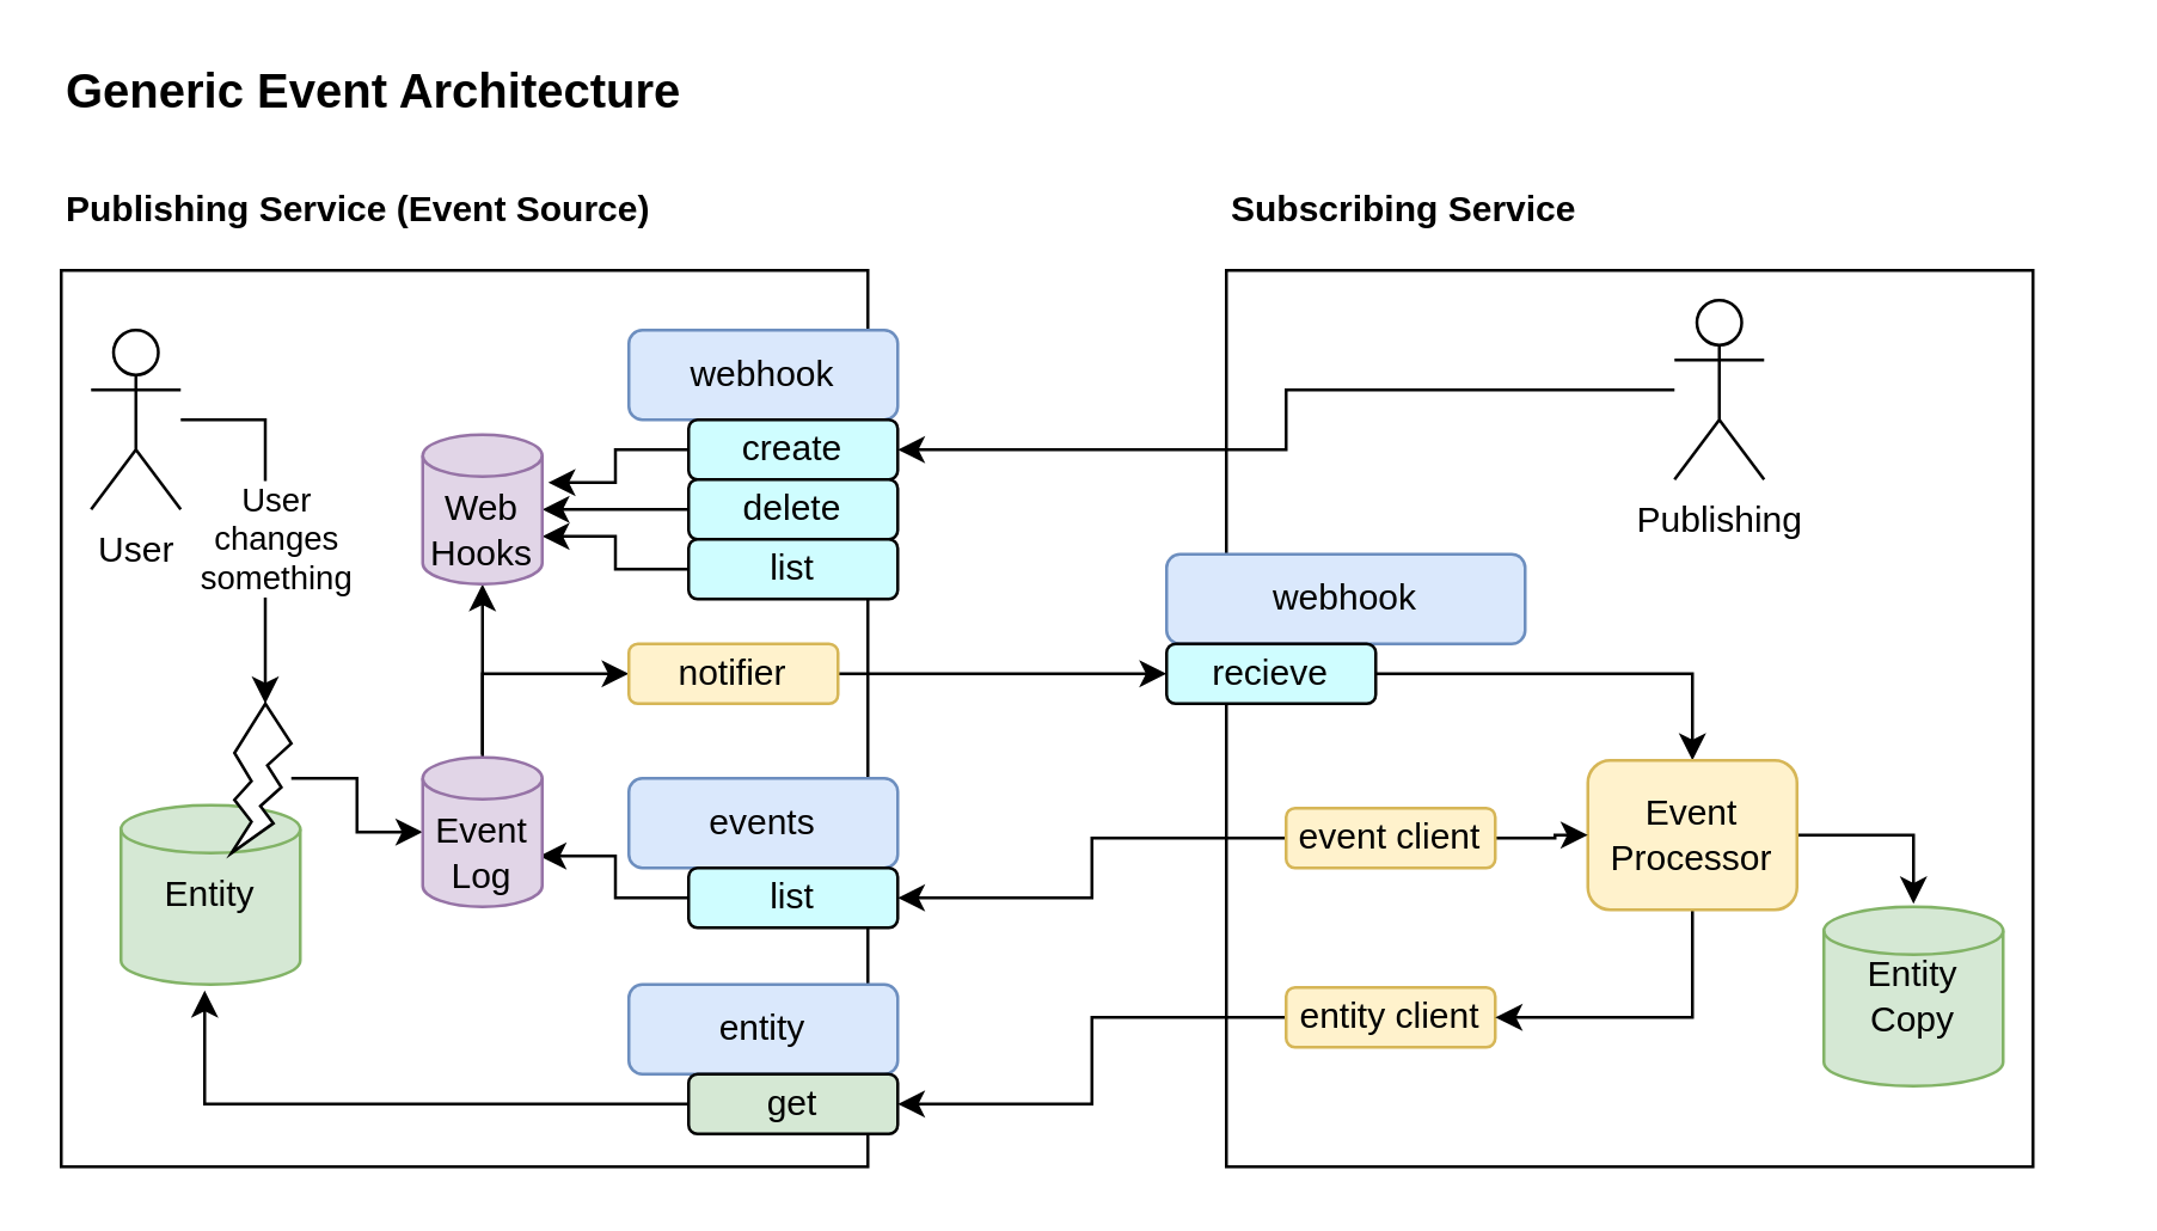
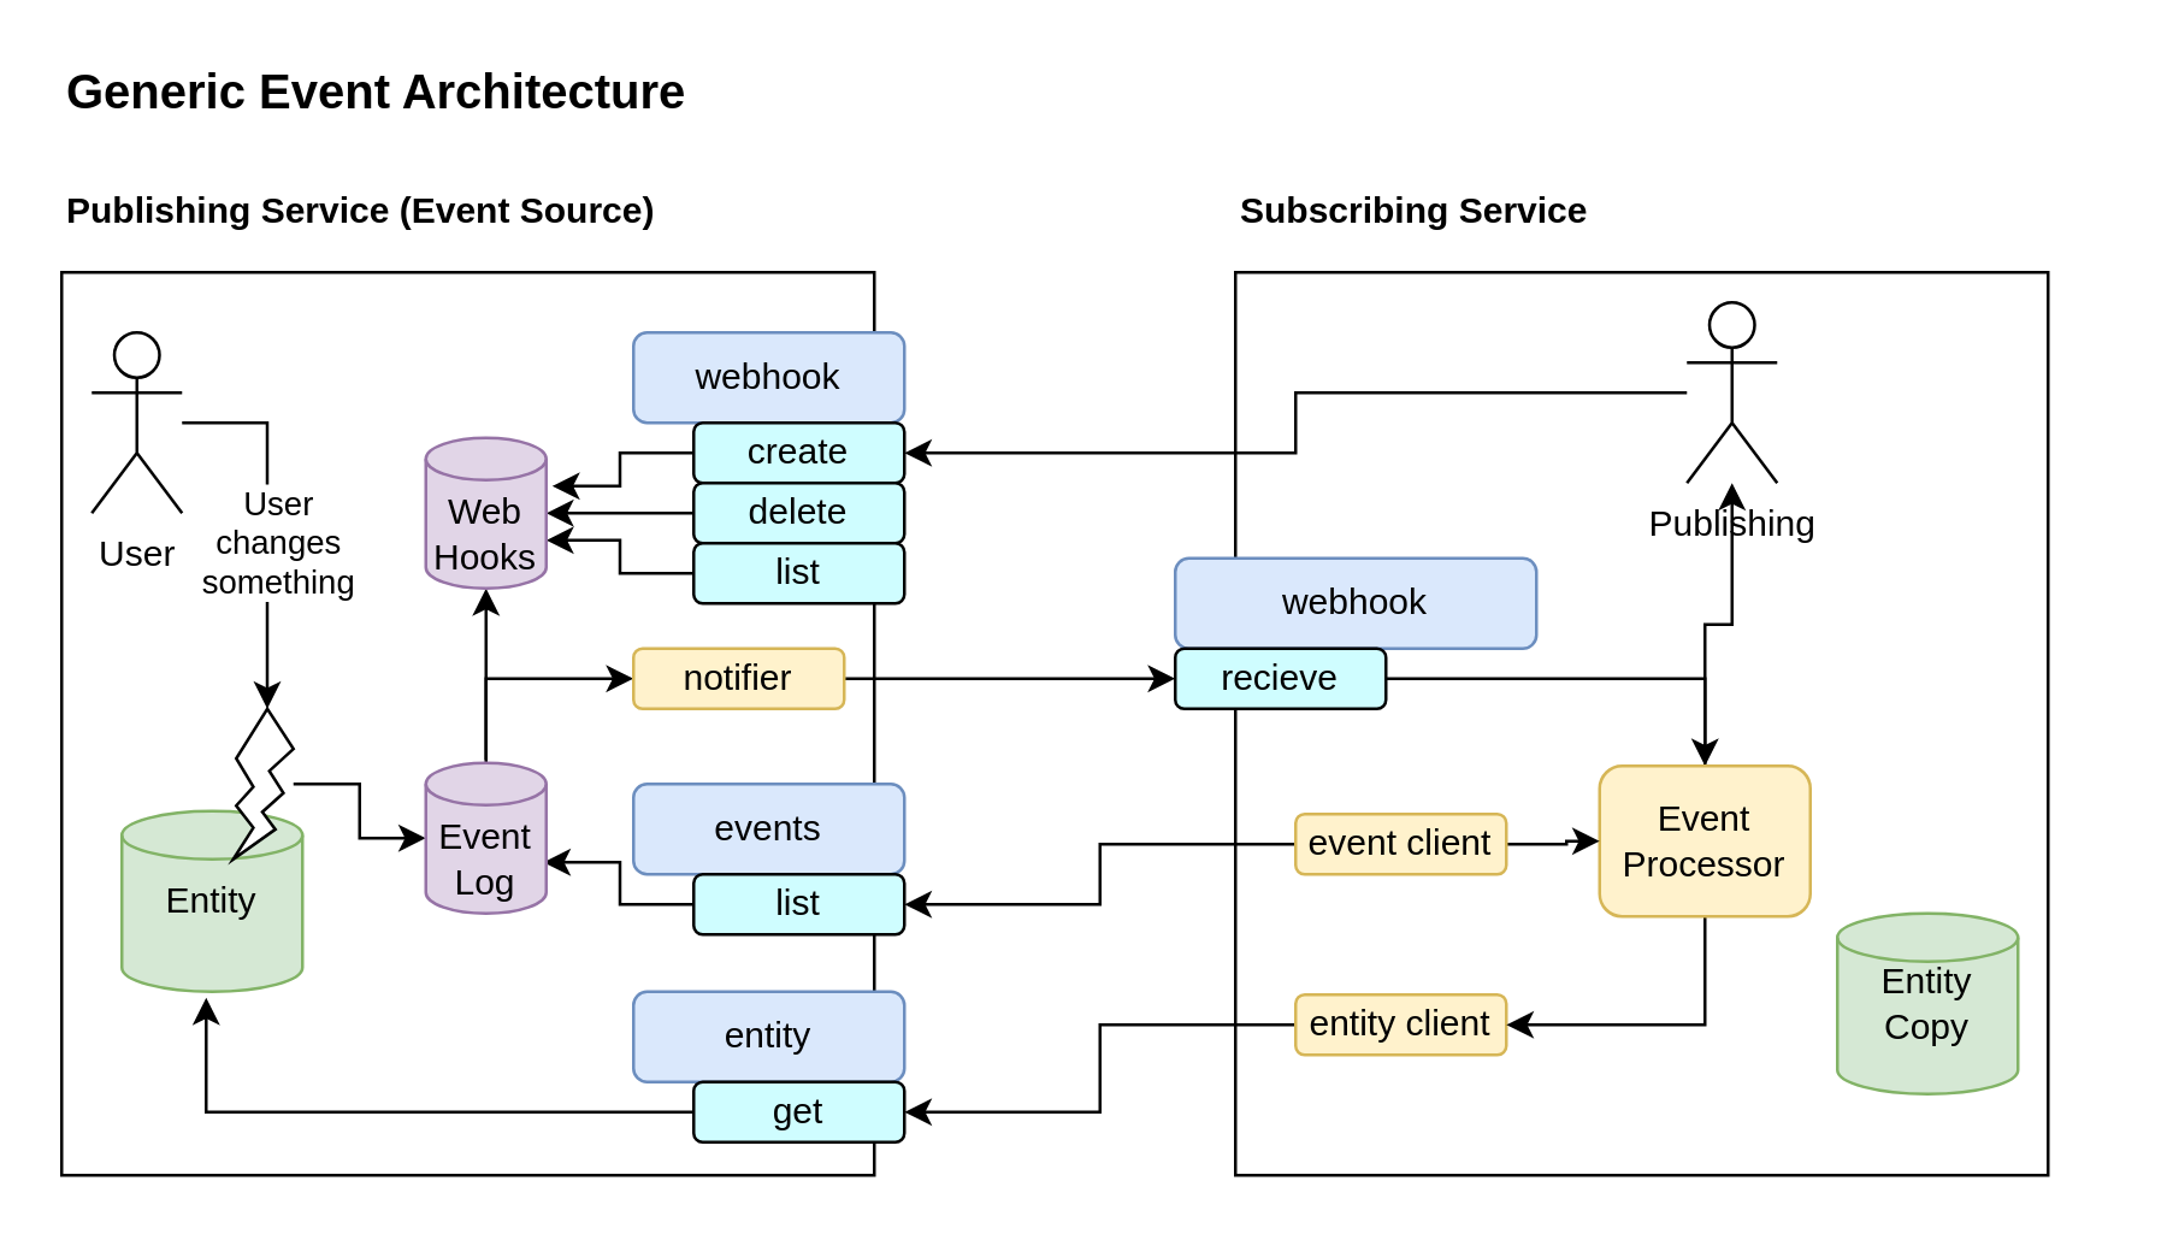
  <mxCell id="0" />
  <mxCell id="1" parent="0" />
  <mxCell id="2" value="" style="rounded=0;whiteSpace=wrap;html=1;" vertex="1" parent="1"><mxGeometry x="410" y="90" width="270" height="300" as="geometry" /></mxCell>
  <mxCell id="3" value="" style="rounded=0;whiteSpace=wrap;html=1;" vertex="1" parent="1"><mxGeometry x="20" y="90" width="270" height="300" as="geometry" /></mxCell>
  <mxCell id="4" value="Generic Event Architecture" style="text;html=1;strokeColor=none;fillColor=none;align=left;verticalAlign=middle;whiteSpace=wrap;rounded=0;fontSize=16;fontStyle=1" vertex="1" parent="1"><mxGeometry x="20" y="20" width="290" height="20" as="geometry" /></mxCell>
  <mxCell id="5" value="Publishing Service (Event Source)" style="text;html=1;strokeColor=none;fillColor=none;align=left;verticalAlign=middle;whiteSpace=wrap;rounded=0;fontStyle=1" vertex="1" parent="1"><mxGeometry x="20" y="60" width="290" height="20" as="geometry" /></mxCell>
  <mxCell id="6" value="webhook" style="rounded=1;whiteSpace=wrap;html=1;fillColor=#dae8fc;strokeColor=#6c8ebf;" vertex="1" parent="1"><mxGeometry x="210" y="110" width="90" height="30" as="geometry" /></mxCell>
  <mxCell id="7" value="events" style="rounded=1;whiteSpace=wrap;html=1;fillColor=#dae8fc;strokeColor=#6c8ebf;" vertex="1" parent="1"><mxGeometry x="210" y="260" width="90" height="30" as="geometry" /></mxCell>
  <mxCell id="8" style="edgeStyle=orthogonalEdgeStyle;rounded=0;orthogonalLoop=1;jettySize=auto;html=1;entryX=0.467;entryY=1.033;entryDx=0;entryDy=0;entryPerimeter=0;" edge="1" parent="1" source="18" target="33"><mxGeometry relative="1" as="geometry"><mxPoint x="72" y="325" as="targetPoint" /></mxGeometry></mxCell>
  <mxCell id="9" value="entity" style="rounded=1;whiteSpace=wrap;html=1;fillColor=#dae8fc;strokeColor=#6c8ebf;" vertex="1" parent="1"><mxGeometry x="210" y="329" width="90" height="30" as="geometry" /></mxCell>
  <mxCell id="10" style="edgeStyle=orthogonalEdgeStyle;rounded=0;orthogonalLoop=1;jettySize=auto;html=1;entryX=1.05;entryY=0.32;entryDx=0;entryDy=0;entryPerimeter=0;" edge="1" parent="1" source="11" target="30"><mxGeometry relative="1" as="geometry" /></mxCell>
  <mxCell id="11" value="create" style="rounded=1;whiteSpace=wrap;html=1;fillColor=#CFFDFF;" vertex="1" parent="1"><mxGeometry x="230" y="140" width="70" height="20" as="geometry" /></mxCell>
  <mxCell id="12" style="edgeStyle=orthogonalEdgeStyle;rounded=0;orthogonalLoop=1;jettySize=auto;html=1;" edge="1" parent="1" source="13" target="30"><mxGeometry relative="1" as="geometry" /></mxCell>
  <mxCell id="13" value="delete" style="rounded=1;whiteSpace=wrap;html=1;fillColor=#CFFDFF;" vertex="1" parent="1"><mxGeometry x="230" y="160" width="70" height="20" as="geometry" /></mxCell>
  <mxCell id="14" style="edgeStyle=orthogonalEdgeStyle;rounded=0;orthogonalLoop=1;jettySize=auto;html=1;entryX=1;entryY=0.68;entryDx=0;entryDy=0;entryPerimeter=0;" edge="1" parent="1" source="15" target="30"><mxGeometry relative="1" as="geometry" /></mxCell>
  <mxCell id="15" value="list" style="rounded=1;whiteSpace=wrap;html=1;fillColor=#CFFDFF;" vertex="1" parent="1"><mxGeometry x="230" y="180" width="70" height="20" as="geometry" /></mxCell>
  <mxCell id="16" style="edgeStyle=orthogonalEdgeStyle;rounded=0;orthogonalLoop=1;jettySize=auto;html=1;entryX=0.975;entryY=0.66;entryDx=0;entryDy=0;entryPerimeter=0;" edge="1" parent="1" source="17" target="29"><mxGeometry relative="1" as="geometry" /></mxCell>
  <mxCell id="17" value="list" style="rounded=1;whiteSpace=wrap;html=1;fillColor=#CFFDFF;" vertex="1" parent="1"><mxGeometry x="230" y="290" width="70" height="20" as="geometry" /></mxCell>
- <mxCell id="18" value="get" style="rounded=1;whiteSpace=wrap;html=1;fillColor=#d5e8d4;" vertex="1" parent="1"><mxGeometry x="230" y="359" width="70" height="20" as="geometry" /></mxCell>
+ <mxCell id="18" value="get" style="rounded=1;whiteSpace=wrap;html=1;fillColor=#CFFDFF;" vertex="1" parent="1"><mxGeometry x="230" y="359" width="70" height="20" as="geometry" /></mxCell>
  <mxCell id="19" style="edgeStyle=orthogonalEdgeStyle;rounded=0;orthogonalLoop=1;jettySize=auto;html=1;entryX=0.565;entryY=0;entryDx=0;entryDy=0;entryPerimeter=0;" edge="1" parent="1" source="21" target="34"><mxGeometry relative="1" as="geometry" /></mxCell>
  <mxCell id="20" value="User &lt;br&gt;changes&lt;br&gt;something" style="edgeLabel;html=1;align=center;verticalAlign=middle;resizable=0;points=[];" vertex="1" connectable="0" parent="19"><mxGeometry x="0.108" y="3" relative="1" as="geometry"><mxPoint as="offset" /></mxGeometry></mxCell>
  <mxCell id="21" value="User" style="shape=umlActor;verticalLabelPosition=bottom;verticalAlign=top;html=1;outlineConnect=0;" vertex="1" parent="1"><mxGeometry x="30" y="110" width="30" height="60" as="geometry" /></mxCell>
  <mxCell id="22" style="edgeStyle=orthogonalEdgeStyle;rounded=0;orthogonalLoop=1;jettySize=auto;html=1;" edge="1" parent="1" source="34" target="29"><mxGeometry relative="1" as="geometry" /></mxCell>
  <mxCell id="23" value="Subscribing Service&lt;br&gt;" style="text;html=1;strokeColor=none;fillColor=none;align=left;verticalAlign=middle;whiteSpace=wrap;rounded=0;fontStyle=1" vertex="1" parent="1"><mxGeometry x="410" y="60" width="290" height="20" as="geometry" /></mxCell>
  <mxCell id="24" value="webhook" style="rounded=1;whiteSpace=wrap;html=1;fillColor=#dae8fc;strokeColor=#6c8ebf;" vertex="1" parent="1"><mxGeometry x="390" y="185" width="120" height="30" as="geometry" /></mxCell>
  <mxCell id="25" style="edgeStyle=orthogonalEdgeStyle;rounded=0;orthogonalLoop=1;jettySize=auto;html=1;" edge="1" parent="1" source="26" target="40"><mxGeometry relative="1" as="geometry" /></mxCell>
  <mxCell id="26" value="recieve" style="rounded=1;whiteSpace=wrap;html=1;fillColor=#CFFDFF;" vertex="1" parent="1"><mxGeometry x="390" y="215" width="70" height="20" as="geometry" /></mxCell>
  <mxCell id="27" style="edgeStyle=orthogonalEdgeStyle;rounded=0;orthogonalLoop=1;jettySize=auto;html=1;entryX=0;entryY=0.5;entryDx=0;entryDy=0;exitX=0.5;exitY=-0.02;exitDx=0;exitDy=0;exitPerimeter=0;" edge="1" parent="1" source="29" target="32"><mxGeometry relative="1" as="geometry" /></mxCell>
  <mxCell id="28" style="edgeStyle=orthogonalEdgeStyle;rounded=0;orthogonalLoop=1;jettySize=auto;html=1;" edge="1" parent="1" source="29" target="30"><mxGeometry relative="1" as="geometry" /></mxCell>
  <mxCell id="29" value="&lt;br&gt;Event&lt;br&gt;Log" style="shape=cylinder2;whiteSpace=wrap;html=1;boundedLbl=1;backgroundOutline=1;size=7;fillColor=#e1d5e7;strokeColor=#9673a6;" vertex="1" parent="1"><mxGeometry x="141" y="253" width="40" height="50" as="geometry" /></mxCell>
  <mxCell id="30" value="&lt;br&gt;Web&lt;br&gt;Hooks" style="shape=cylinder2;whiteSpace=wrap;html=1;boundedLbl=1;backgroundOutline=1;size=7;fillColor=#e1d5e7;strokeColor=#9673a6;" vertex="1" parent="1"><mxGeometry x="141" y="145" width="40" height="50" as="geometry" /></mxCell>
  <mxCell id="31" style="edgeStyle=orthogonalEdgeStyle;rounded=0;orthogonalLoop=1;jettySize=auto;html=1;entryX=0;entryY=0.5;entryDx=0;entryDy=0;" edge="1" parent="1" source="32" target="26"><mxGeometry relative="1" as="geometry" /></mxCell>
  <mxCell id="32" value="notifier" style="rounded=1;whiteSpace=wrap;html=1;fillColor=#fff2cc;strokeColor=#d6b656;" vertex="1" parent="1"><mxGeometry x="210" y="215" width="70" height="20" as="geometry" /></mxCell>
  <mxCell id="33" value="Entity" style="shape=cylinder2;whiteSpace=wrap;html=1;boundedLbl=1;backgroundOutline=1;size=8;fillColor=#d5e8d4;strokeColor=#82b366;" vertex="1" parent="1"><mxGeometry x="40" y="269" width="60" height="60" as="geometry" /></mxCell>
  <mxCell id="34" value="" style="verticalLabelPosition=bottom;verticalAlign=top;html=1;shape=mxgraph.basic.flash" vertex="1" parent="1"><mxGeometry x="77" y="235" width="20" height="50" as="geometry" /></mxCell>
  <mxCell id="35" style="edgeStyle=orthogonalEdgeStyle;rounded=0;orthogonalLoop=1;jettySize=auto;html=1;entryX=1;entryY=0.5;entryDx=0;entryDy=0;" edge="1" parent="1" source="36" target="18"><mxGeometry relative="1" as="geometry" /></mxCell>
  <mxCell id="36" value="entity client" style="rounded=1;whiteSpace=wrap;html=1;fillColor=#fff2cc;strokeColor=#d6b656;" vertex="1" parent="1"><mxGeometry x="430" y="330" width="70" height="20" as="geometry" /></mxCell>
  <mxCell id="37" value="Entity&lt;br&gt;Copy" style="shape=cylinder2;whiteSpace=wrap;html=1;boundedLbl=1;backgroundOutline=1;size=8;fillColor=#d5e8d4;strokeColor=#82b366;" vertex="1" parent="1"><mxGeometry x="610" y="303" width="60" height="60" as="geometry" /></mxCell>
  <mxCell id="38" style="edgeStyle=orthogonalEdgeStyle;rounded=0;orthogonalLoop=1;jettySize=auto;html=1;entryX=1;entryY=0.5;entryDx=0;entryDy=0;exitX=0.5;exitY=1;exitDx=0;exitDy=0;" edge="1" parent="1" source="40" target="36"><mxGeometry relative="1" as="geometry" /></mxCell>
- <mxCell id="39" style="edgeStyle=orthogonalEdgeStyle;rounded=0;orthogonalLoop=1;jettySize=auto;html=1;entryX=0.5;entryY=-0.017;entryDx=0;entryDy=0;entryPerimeter=0;" edge="1" parent="1" source="40" target="37"><mxGeometry relative="1" as="geometry" /></mxCell>
+ <mxCell id="39" style="edgeStyle=orthogonalEdgeStyle;rounded=0;orthogonalLoop=1;jettySize=auto;html=1;" edge="1" parent="1" source="40" target="45"><mxGeometry relative="1" as="geometry" /></mxCell>
  <mxCell id="40" value="Event Processor" style="rounded=1;whiteSpace=wrap;html=1;fillColor=#fff2cc;strokeColor=#d6b656;" vertex="1" parent="1"><mxGeometry x="531" y="254" width="70" height="50" as="geometry" /></mxCell>
  <mxCell id="41" style="edgeStyle=orthogonalEdgeStyle;rounded=0;orthogonalLoop=1;jettySize=auto;html=1;entryX=1;entryY=0.5;entryDx=0;entryDy=0;" edge="1" parent="1" source="43" target="17"><mxGeometry relative="1" as="geometry" /></mxCell>
  <mxCell id="42" style="edgeStyle=orthogonalEdgeStyle;rounded=0;orthogonalLoop=1;jettySize=auto;html=1;entryX=0;entryY=0.5;entryDx=0;entryDy=0;" edge="1" parent="1" source="43" target="40"><mxGeometry relative="1" as="geometry" /></mxCell>
  <mxCell id="43" value="event client" style="rounded=1;whiteSpace=wrap;html=1;fillColor=#fff2cc;strokeColor=#d6b656;" vertex="1" parent="1"><mxGeometry x="430" y="270" width="70" height="20" as="geometry" /></mxCell>
  <mxCell id="44" style="edgeStyle=orthogonalEdgeStyle;rounded=0;orthogonalLoop=1;jettySize=auto;html=1;entryX=1;entryY=0.5;entryDx=0;entryDy=0;" edge="1" parent="1" source="45" target="11"><mxGeometry relative="1" as="geometry" /></mxCell>
  <mxCell id="45" value="Publishing" style="shape=umlActor;verticalLabelPosition=bottom;verticalAlign=top;html=1;outlineConnect=0;" vertex="1" parent="1"><mxGeometry x="560" y="100" width="30" height="60" as="geometry" /></mxCell>
